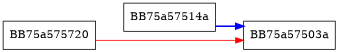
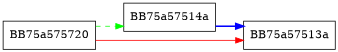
  digraph {
    fontname="DejaVu Serif"
    rankdir=LR
    splines=ortho
    node [fontname="DejaVu Serif" shape=box]
    edge [fontname="DejaVu Serif"]
    n1 [label=BB75a575720]
    BB75a57514a
-   BB75a57513a [label=BB75a57503a]
+   BB75a57513a
+   n1 -> BB75a57514a [color=green style=dashed]
    n1 -> BB75a57513a [color=red style=solid]
    BB75a57514a -> BB75a57513a [color=blue style=bold]
  }
